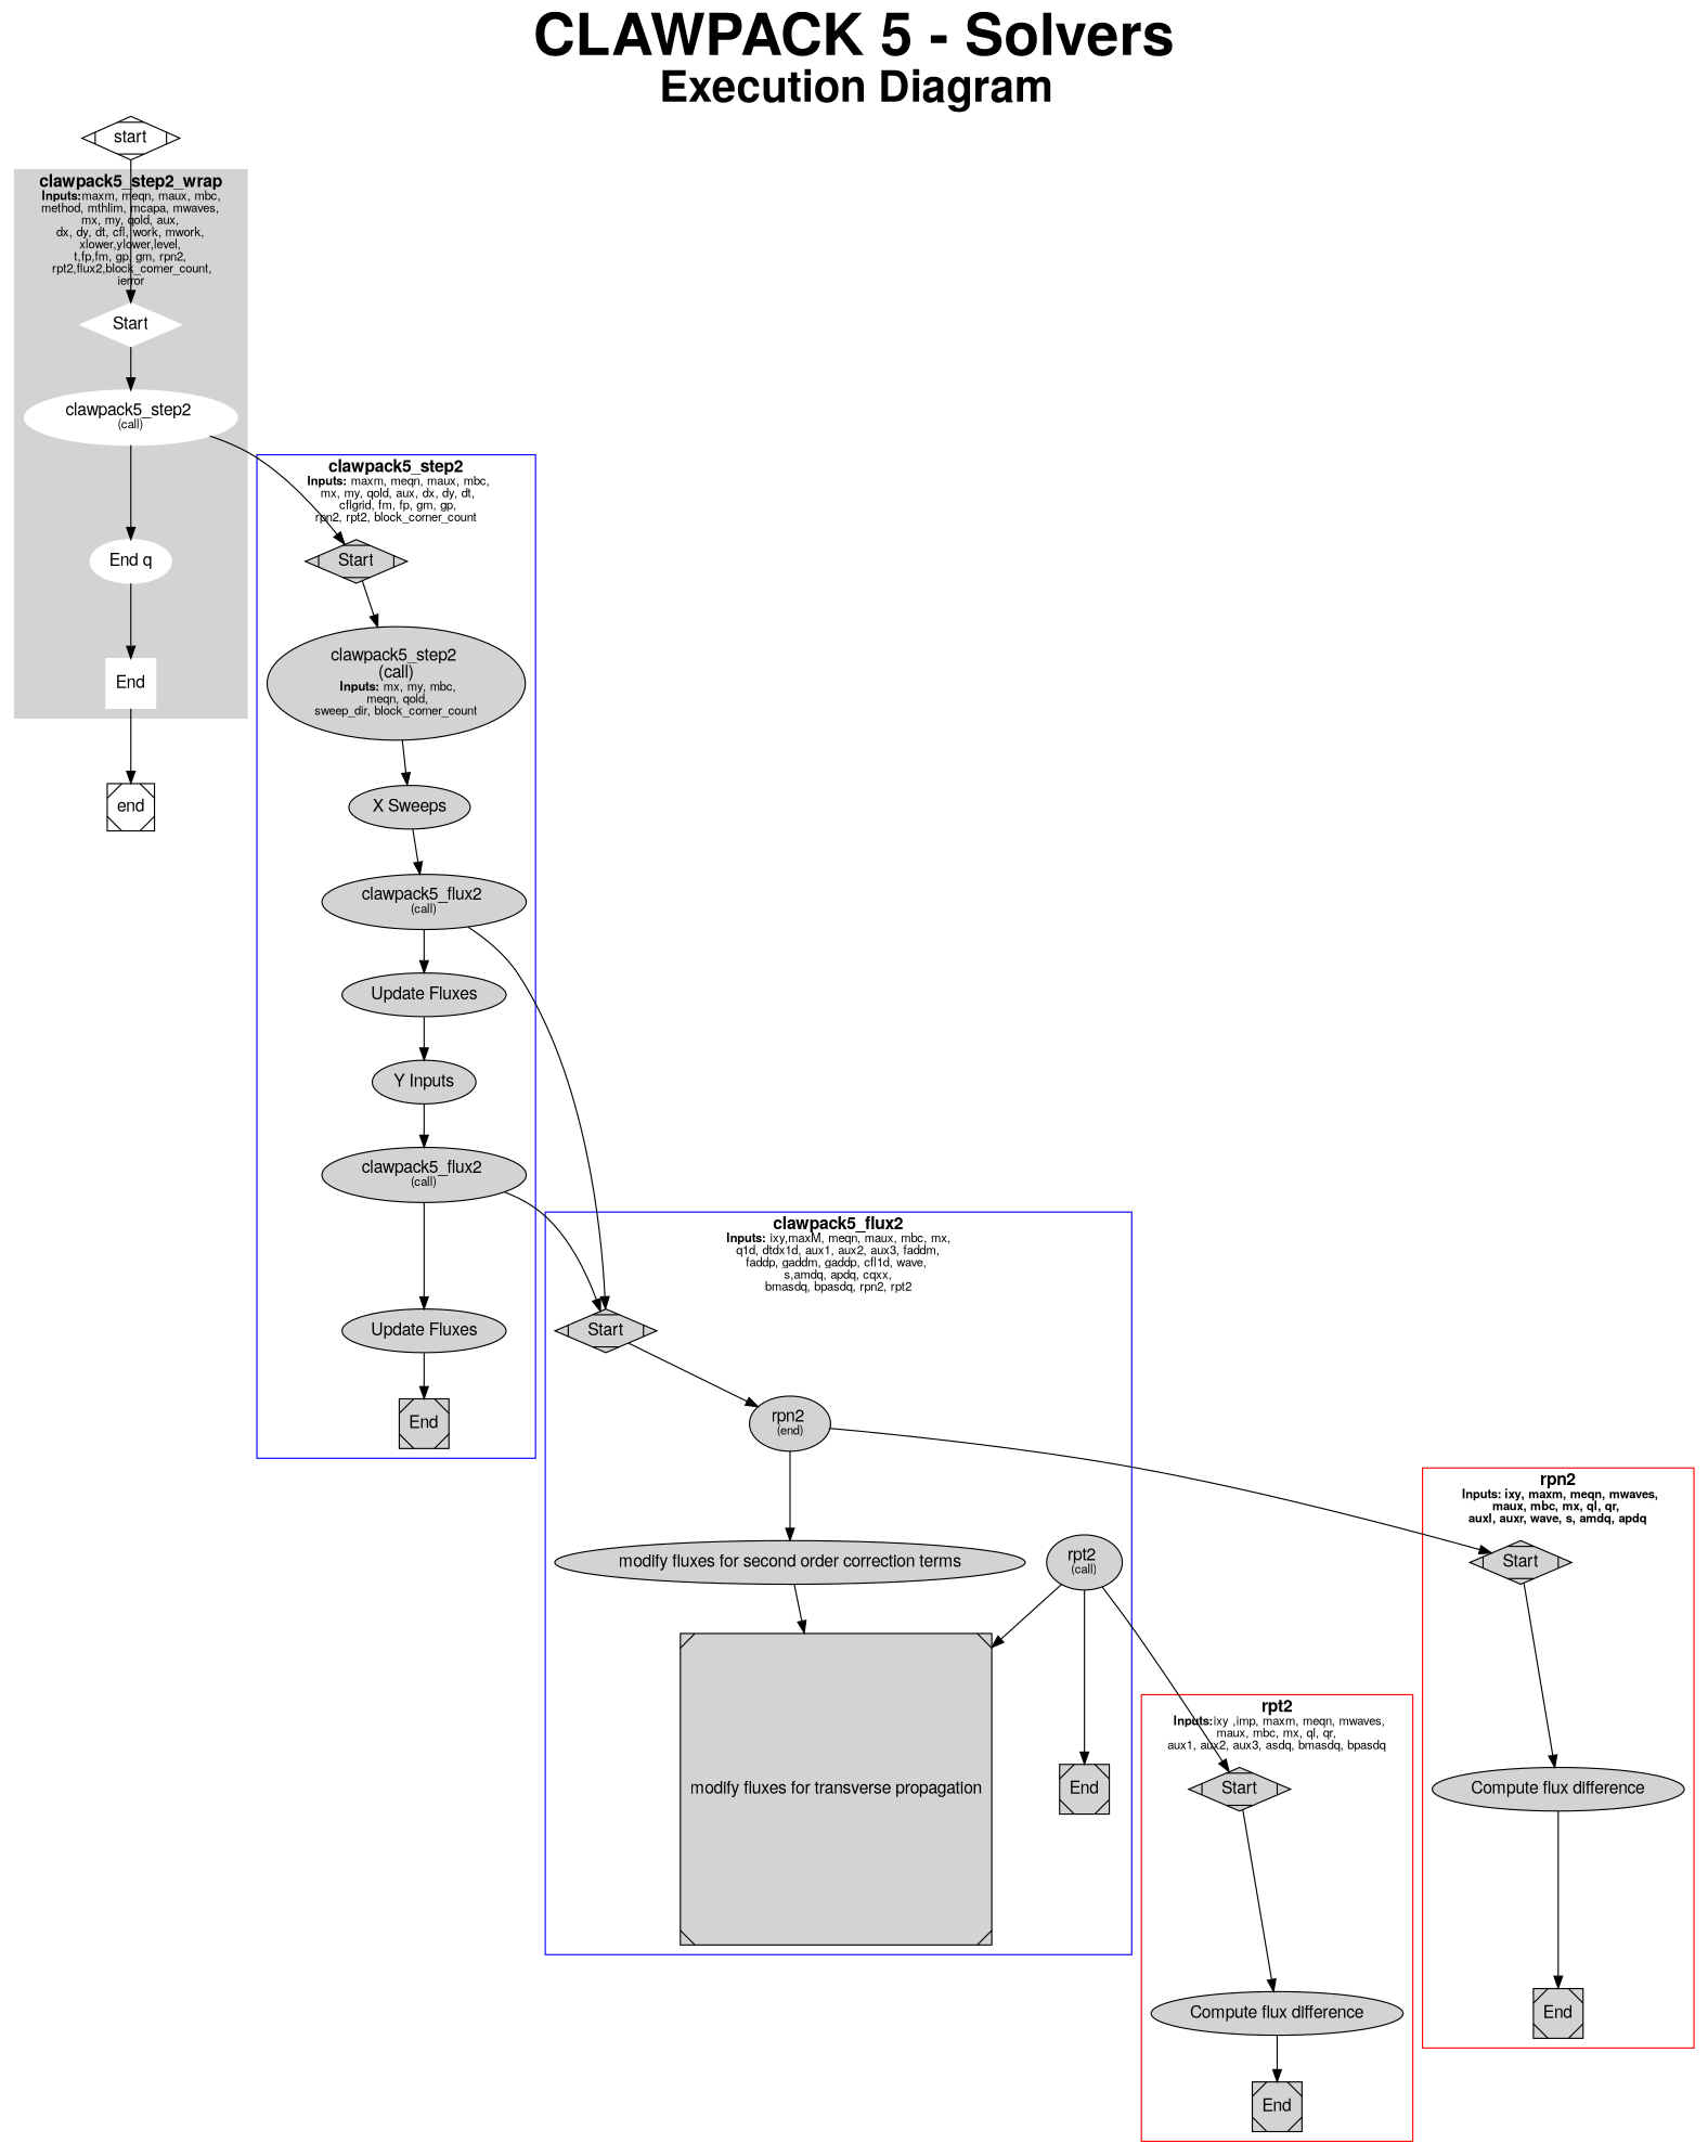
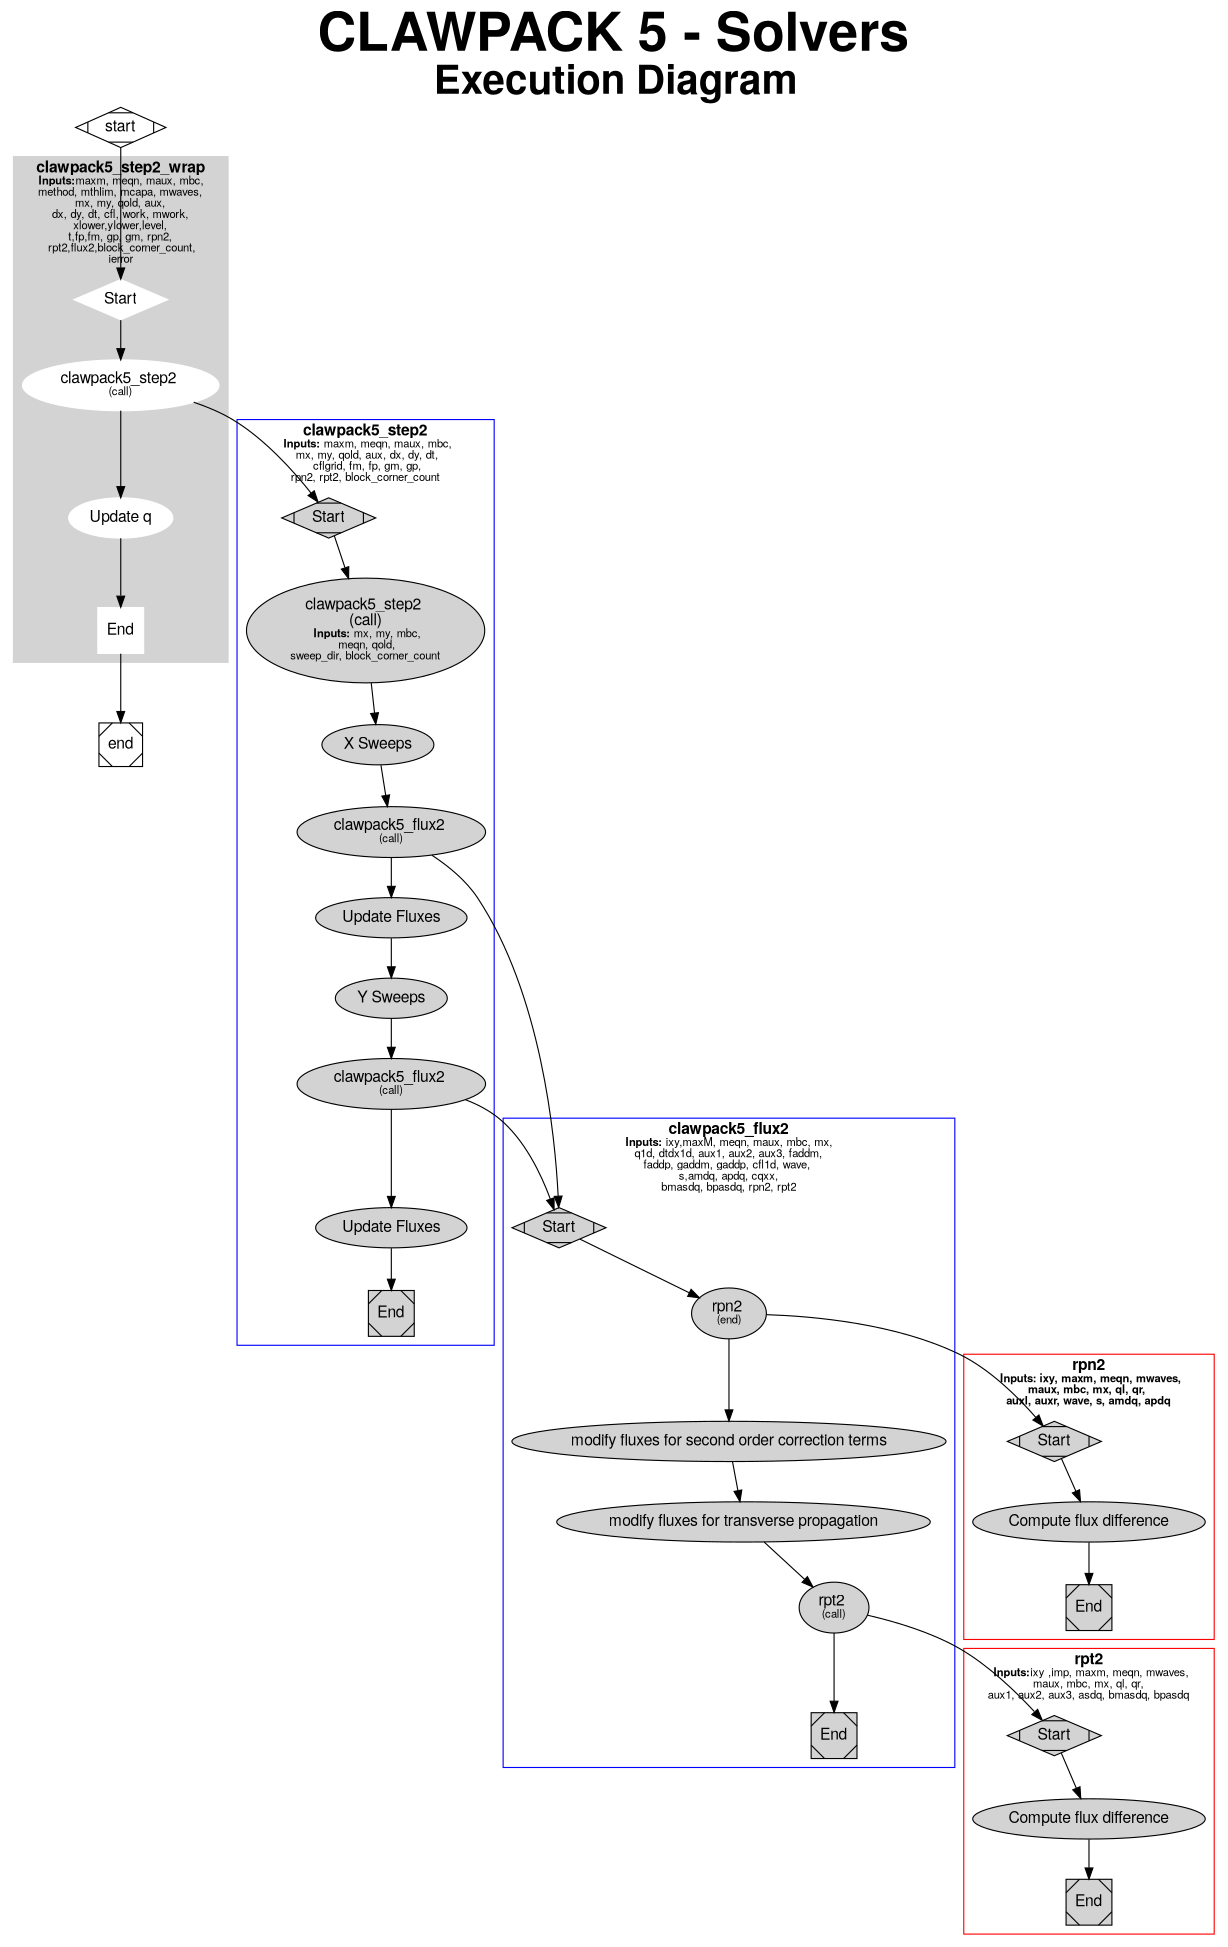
  digraph {
    fontname="Helvetica,Arial,sans-serif"
    label=<<FONT POINT-SIZE="48"><B>CLAWPACK 5 - Solvers</B></FONT><BR /> <FONT POINT-SIZE="36"><B>Execution Diagram</B></FONT>>
    labelloc=t
    node [fontname="Helvetica,Arial,sans-serif" style=filled]
    edge [fontname="Helvetica,Arial,sans-serif"]
    n1 [color=white label=Start shape=Mdiamond]
    n2 [color=white label=<clawpack5_step2 <BR /><FONT POINT-SIZE="10">(call)</FONT>>]
-   n3 [color=white label="End q"]
+   n3 [color=white label="Update q"]
    n4 [color=white label=End shape=Msquare]
    n5 [label=Start shape=Mdiamond]
    n6 [label=<clawpack5_step2 <BR /> (call) <BR /><FONT POINT-SIZE="10"> <B>Inputs:</B> mx, my, mbc,<BR /> meqn, qold,<BR />sweep_dir, block_corner_count</FONT>>]
    n7 [label="X Sweeps"]
    n8 [label=<clawpack5_flux2 <BR /><FONT POINT-SIZE="10">(call)</FONT>>]
    n9 [label="Update Fluxes"]
-   n10 [label="Y Inputs"]
+   n10 [label="Y Sweeps"]
    n11 [label=<clawpack5_flux2 <BR /><FONT POINT-SIZE="10">(call)</FONT>>]
    n12 [label="Update Fluxes"]
    n13 [label=End shape=Msquare]
    n14 [label=Start shape=Mdiamond]
    n15 [label=<rpn2 <BR /><FONT POINT-SIZE="10">(end)</FONT>>]
    n16 [label="modify fluxes for second order correction terms"]
-   n17 [label="modify fluxes for transverse propagation" shape=Msquare]
+   n17 [label="modify fluxes for transverse propagation"]
    n18 [label=<rpt2 <BR /><FONT POINT-SIZE="10">(call)</FONT>>]
    n19 [label=End shape=Msquare]
    n20 [label=Start shape=Mdiamond]
    n21 [label="Compute flux difference"]
    n22 [label=End shape=Msquare]
    n23 [label=Start shape=Mdiamond]
    n24 [label="Compute flux difference"]
    n25 [label=End shape=Msquare]
    end [shape=Msquare style=""]
    start [shape=Mdiamond style=""]
    subgraph cluster_1 {
      color=lightgrey
      label=< <B>clawpack5_step2_wrap</B> <BR /><FONT POINT-SIZE="10"> <B>Inputs:</B>maxm, meqn, maux, mbc, <BR /> method, mthlim, mcapa, mwaves, <BR /> mx, my, qold, aux, <BR /> dx, dy, dt, cfl, work, mwork, <BR /> xlower,ylower,level, <BR /> t,fp,fm, gp, gm, rpn2, <BR /> rpt2,flux2,block_corner_count,<BR />ierror</FONT>>
      style=filled
      n1
      n2
      n3
      n4
    }
    subgraph cluster_2 {
      color=blue
      label=< <B>clawpack5_step2</B> <BR /><FONT POINT-SIZE="10"> <B>Inputs:</B> maxm, meqn, maux, mbc,<BR /> mx, my, qold, aux, dx, dy, dt,<BR /> cflgrid, fm, fp, gm, gp,<BR />rpn2, rpt2, block_corner_count</FONT>>
      n5
      n6
      n7
      n8
      n9
      n10
      n11
      n12
      n13
    }
    subgraph cluster_3 {
      color=blue
      label=< <B>clawpack5_flux2</B> <BR /><FONT POINT-SIZE="10"> <B>Inputs:</B> ixy,maxM, meqn, maux, mbc, mx, <BR /> q1d, dtdx1d, aux1, aux2, aux3, faddm, <BR />faddp, gaddm, gaddp, cfl1d, wave, <BR />s,amdq, apdq, cqxx,<BR />bmasdq, bpasdq, rpn2, rpt2</FONT>>
      n14
      n15
      n16
      n17
      n18
      n19
    }
    subgraph cluster_4 {
      color=red
      label=< <B>rpn2</B> <BR /><FONT POINT-SIZE="10"> <B>Inputs: ixy, maxm, meqn, mwaves,<BR />maux, mbc, mx, ql, qr, <BR />auxl, auxr, wave, s, amdq, apdq</B></FONT>>
      n20
      n21
      n22
    }
    subgraph cluster_5 {
      color=red
      label=< <B>rpt2</B> <BR /><FONT POINT-SIZE="10"> <B>Inputs:</B>ixy ,imp, maxm, meqn, mwaves,<BR />maux, mbc, mx, ql, qr,<BR />aux1, aux2, aux3, asdq, bmasdq, bpasdq</FONT>>
      n23
      n24
      n25
    }
    n1 -> n2
    n2 -> n3
    n2 -> n5
    n3 -> n4
    n4 -> end
    n5 -> n6
    n6 -> n7
    n7 -> n8
    n8 -> n9
    n8 -> n14
    n9 -> n10
    n10 -> n11
    n11 -> n12
    n11 -> n14
    n12 -> n13
    n14 -> n15
    n15 -> n16
    n15 -> n20
    n16 -> n17
-   n18 -> n17
+   n17 -> n18
    n18 -> n19
    n18 -> n23
    n20 -> n21
    n21 -> n22
    n23 -> n24
    n24 -> n25
    start -> n1
  }
